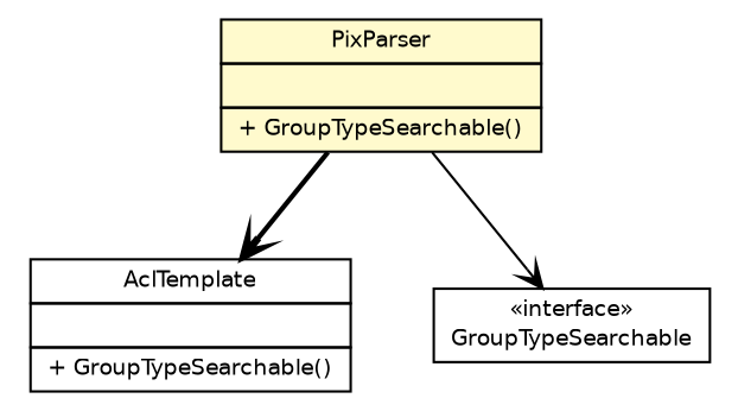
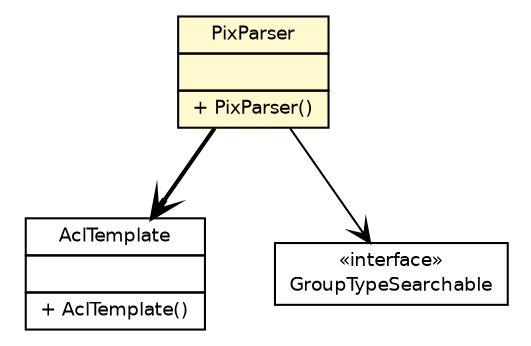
  digraph {
    node [fontcolor=black fontname=Helvetica fontsize=9.0 shape=plaintext]
    edge [arrowhead=open color=black fontcolor=black fontname=Helvetica fontsize=10.0 headport=p labelfontname=Helvetica labelfontsize=10 tailport=p]
-   n1 [label=<<table border="0" cellborder="1" cellspacing="0" cellpadding="2" port="p" bgcolor="lemonChiffon" href="./PixParser.html"> 		<tr><td><table border="0" cellspacing="0" cellpadding="1"> 			<tr><td> PixParser </td></tr> 		</table></td></tr> 		<tr><td><table border="0" cellspacing="0" cellpadding="1"> 			<tr><td align="left">  </td></tr> 		</table></td></tr> 		<tr><td><table border="0" cellspacing="0" cellpadding="1"> 			<tr><td align="left"> + GroupTypeSearchable() </td></tr> 		</table></td></tr> 		</table>>]
-   n2 [label=<<table border="0" cellborder="1" cellspacing="0" cellpadding="2" port="p" href="./AclTemplate.html"> 		<tr><td><table border="0" cellspacing="0" cellpadding="1"> 			<tr><td> AclTemplate </td></tr> 		</table></td></tr> 		<tr><td><table border="0" cellspacing="0" cellpadding="1"> 			<tr><td align="left">  </td></tr> 		</table></td></tr> 		<tr><td><table border="0" cellspacing="0" cellpadding="1"> 			<tr><td align="left"> + GroupTypeSearchable() </td></tr> 		</table></td></tr> 		</table>>]
+   n1 [label=<<table border="0" cellborder="1" cellspacing="0" cellpadding="2" port="p" bgcolor="lemonChiffon" href="./PixParser.html"> 		<tr><td><table border="0" cellspacing="0" cellpadding="1"> 			<tr><td> PixParser </td></tr> 		</table></td></tr> 		<tr><td><table border="0" cellspacing="0" cellpadding="1"> 			<tr><td align="left">  </td></tr> 		</table></td></tr> 		<tr><td><table border="0" cellspacing="0" cellpadding="1"> 			<tr><td align="left"> + PixParser() </td></tr> 		</table></td></tr> 		</table>>]
+   n2 [label=<<table border="0" cellborder="1" cellspacing="0" cellpadding="2" port="p" href="./AclTemplate.html"> 		<tr><td><table border="0" cellspacing="0" cellpadding="1"> 			<tr><td> AclTemplate </td></tr> 		</table></td></tr> 		<tr><td><table border="0" cellspacing="0" cellpadding="1"> 			<tr><td align="left">  </td></tr> 		</table></td></tr> 		<tr><td><table border="0" cellspacing="0" cellpadding="1"> 			<tr><td align="left"> + AclTemplate() </td></tr> 		</table></td></tr> 		</table>>]
    n3 [label=<<table border="0" cellborder="1" cellspacing="0" cellpadding="2" port="p" href="./GroupTypeSearchable.html"> 		<tr><td><table border="0" cellspacing="0" cellpadding="1"> 			<tr><td> &laquo;interface&raquo; </td></tr> 			<tr><td> GroupTypeSearchable </td></tr> 		</table></td></tr> 		</table>>]
    n1 -> n2 [style=bold]
    n1 -> n3 [style=solid]
  }
